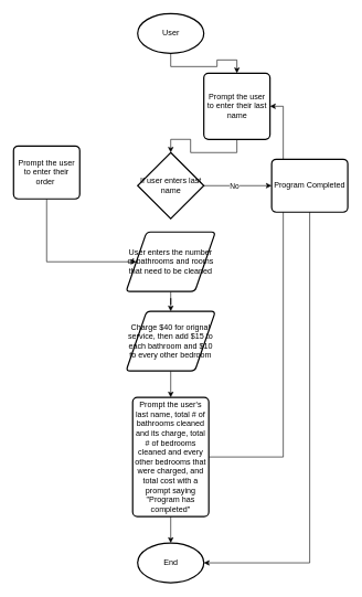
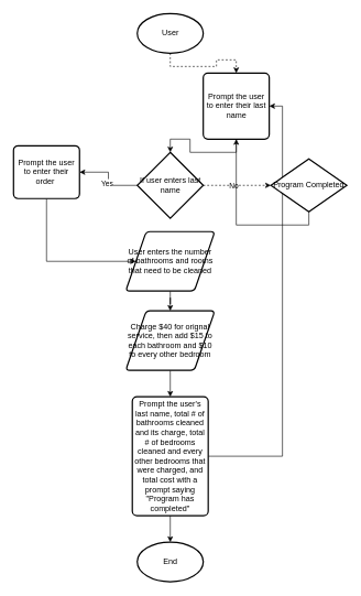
  <mxCell id="0" />
  <mxCell id="1" parent="0" />
- <mxCell id="2" value="" style="edgeStyle=orthogonalEdgeStyle;rounded=0;orthogonalLoop=1;jettySize=auto;html=1;" edge="1" parent="1" source="3" target="5"><mxGeometry relative="1" as="geometry" /></mxCell>
+ <mxCell id="2" value="" style="edgeStyle=orthogonalEdgeStyle;rounded=0;orthogonalLoop=1;jettySize=auto;html=1;dashed=1;" edge="1" parent="1" source="3" target="5"><mxGeometry relative="1" as="geometry" /></mxCell>
  <mxCell id="3" value="User" style="strokeWidth=2;html=1;shape=mxgraph.flowchart.start_1;whiteSpace=wrap;" vertex="1" parent="1"><mxGeometry x="207.5" y="20" width="100" height="60" as="geometry" /></mxCell>
  <mxCell id="4" value="" style="edgeStyle=orthogonalEdgeStyle;rounded=0;orthogonalLoop=1;jettySize=auto;html=1;" edge="1" parent="1" source="5" target="20"><mxGeometry relative="1" as="geometry" /></mxCell>
  <mxCell id="5" value="Prompt the user to enter their last name" style="rounded=1;whiteSpace=wrap;html=1;absoluteArcSize=1;arcSize=14;strokeWidth=2;" vertex="1" parent="1"><mxGeometry x="307.5" y="110" width="100" height="100" as="geometry" /></mxCell>
  <mxCell id="6" style="edgeStyle=orthogonalEdgeStyle;rounded=0;orthogonalLoop=1;jettySize=auto;html=1;entryX=0;entryY=0.5;entryDx=0;entryDy=0;" edge="1" parent="1" source="7" target="9"><mxGeometry relative="1" as="geometry"><Array as="points"><mxPoint x="70" y="395" /></Array></mxGeometry></mxCell>
  <mxCell id="7" value="Prompt the user to enter their order&amp;nbsp;" style="rounded=1;whiteSpace=wrap;html=1;absoluteArcSize=1;arcSize=14;strokeWidth=2;" vertex="1" parent="1"><mxGeometry x="20" y="220" width="100" height="80" as="geometry" /></mxCell>
  <mxCell id="8" value="" style="edgeStyle=orthogonalEdgeStyle;rounded=0;orthogonalLoop=1;jettySize=auto;html=1;" edge="1" parent="1" source="9" target="11"><mxGeometry relative="1" as="geometry" /></mxCell>
  <mxCell id="9" value="User enters the number of bathrooms and rooms that need to be cleaned" style="shape=parallelogram;html=1;strokeWidth=2;perimeter=parallelogramPerimeter;whiteSpace=wrap;rounded=1;arcSize=12;size=0.23;" vertex="1" parent="1"><mxGeometry x="190" y="350" width="135" height="90" as="geometry" /></mxCell>
  <mxCell id="10" value="" style="edgeStyle=orthogonalEdgeStyle;rounded=0;orthogonalLoop=1;jettySize=auto;html=1;" edge="1" parent="1" source="11" target="14"><mxGeometry relative="1" as="geometry" /></mxCell>
  <mxCell id="11" value="Charge $40 for orignal service, then add $15 to each bathroom and $10 to every other bedroom" style="shape=parallelogram;html=1;strokeWidth=2;perimeter=parallelogramPerimeter;whiteSpace=wrap;rounded=1;arcSize=12;size=0.23;" vertex="1" parent="1"><mxGeometry x="190" y="470" width="135" height="90" as="geometry" /></mxCell>
  <mxCell id="12" value="" style="edgeStyle=orthogonalEdgeStyle;rounded=0;orthogonalLoop=1;jettySize=auto;html=1;" edge="1" parent="1" source="14" target="15"><mxGeometry relative="1" as="geometry" /></mxCell>
  <mxCell id="13" style="edgeStyle=orthogonalEdgeStyle;rounded=0;orthogonalLoop=1;jettySize=auto;html=1;exitX=1;exitY=0.5;exitDx=0;exitDy=0;entryX=1;entryY=0.5;entryDx=0;entryDy=0;" edge="1" parent="1" source="14" target="5"><mxGeometry relative="1" as="geometry" /></mxCell>
  <mxCell id="14" value="Prompt the user's last name, total # of bathrooms cleaned and its charge, total # of bedrooms cleaned and every other bedrooms that were charged, and total cost with a prompt saying &quot;Program has completed&quot;" style="rounded=1;whiteSpace=wrap;html=1;absoluteArcSize=1;arcSize=14;strokeWidth=2;" vertex="1" parent="1"><mxGeometry x="200" y="600" width="115" height="180" as="geometry" /></mxCell>
  <mxCell id="15" value="End" style="strokeWidth=2;html=1;shape=mxgraph.flowchart.start_1;whiteSpace=wrap;" vertex="1" parent="1"><mxGeometry x="207.5" y="820" width="100" height="60" as="geometry" /></mxCell>
- <mxCell id="18" value="" style="edgeStyle=orthogonalEdgeStyle;rounded=0;orthogonalLoop=1;jettySize=auto;html=1;" edge="1" parent="1" source="20" target="21"><mxGeometry relative="1" as="geometry" /></mxCell>
+ <mxCell id="16" value="" style="edgeStyle=orthogonalEdgeStyle;rounded=0;orthogonalLoop=1;jettySize=auto;html=1;" edge="1" parent="1" source="20" target="7"><mxGeometry relative="1" as="geometry" /></mxCell>
+ <mxCell id="17" value="Yes" style="edgeLabel;html=1;align=center;verticalAlign=middle;resizable=0;points=[];" vertex="1" connectable="0" parent="16"><mxGeometry x="-0.123" y="2" relative="1" as="geometry"><mxPoint as="offset" /></mxGeometry></mxCell>
+ <mxCell id="18" value="" style="edgeStyle=orthogonalEdgeStyle;rounded=0;orthogonalLoop=1;jettySize=auto;html=1;dashed=1;" edge="1" parent="1" source="20" target="21"><mxGeometry relative="1" as="geometry" /></mxCell>
  <mxCell id="19" value="No" style="edgeLabel;html=1;align=center;verticalAlign=middle;resizable=0;points=[];" vertex="1" connectable="0" parent="18"><mxGeometry x="-0.098" relative="1" as="geometry"><mxPoint as="offset" /></mxGeometry></mxCell>
  <mxCell id="20" value="If user enters last name" style="strokeWidth=2;html=1;shape=mxgraph.flowchart.decision;whiteSpace=wrap;" vertex="1" parent="1"><mxGeometry x="207.5" y="230" width="100" height="100" as="geometry" /></mxCell>
- <mxCell id="21" value="Program Completed" style="rounded=1;whiteSpace=wrap;html=1;absoluteArcSize=1;arcSize=14;strokeWidth=2;" vertex="1" parent="1"><mxGeometry x="410" y="240" width="115" height="80" as="geometry" /></mxCell>
- <mxCell id="22" style="edgeStyle=orthogonalEdgeStyle;rounded=0;orthogonalLoop=1;jettySize=auto;html=1;exitX=0.5;exitY=1;exitDx=0;exitDy=0;entryX=1;entryY=0.5;entryDx=0;entryDy=0;entryPerimeter=0;" edge="1" parent="1" source="21" target="15"><mxGeometry relative="1" as="geometry" /></mxCell>
+ <mxCell id="21" value="Program Completed" style="rhombus;whiteSpace=wrap;html=1;absoluteArcSize=1;arcSize=14;strokeWidth=2;" vertex="1" parent="1"><mxGeometry x="410" y="240" width="115" height="80" as="geometry" /></mxCell>
+ <mxCell id="22" style="edgeStyle=orthogonalEdgeStyle;rounded=0;orthogonalLoop=1;jettySize=auto;html=1;exitX=0.5;exitY=1;exitDx=0;exitDy=0;" edge="1" parent="1" source="21" target="5"><mxGeometry relative="1" as="geometry" /></mxCell>
